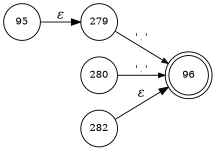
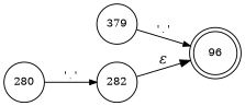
  digraph {
    rankdir=LR
    node [fixedsize=true fontsize=11 shape=circle peripheries=1]
    edge [fontname=Courier]
    n1 [label=96 shape=doublecircle width=.6 peripheries=""]
-   n2 [label=279 width=.55]
+   n2 [label=379 width=.55]
    n3 [label=280 width=.55]
    n4 [label=282 width=.55]
-   n5 [label=95 width=.55]
    n2 -> n1 [arrowhead=normal arrowsize=.7 fontsize=11 label="'.'"]
-   n3 -> n1 [arrowhead=normal arrowsize=.7 fontsize=11 label="'.'"]
+   n3 -> n4 [arrowhead=normal arrowsize=.7 fontsize=11 label="'.'"]
    n4 -> n1 [fontname="Times-Italic" label="&epsilon;"]
-   n5 -> n2 [fontname="Times-Italic" label="&epsilon;"]
  }
